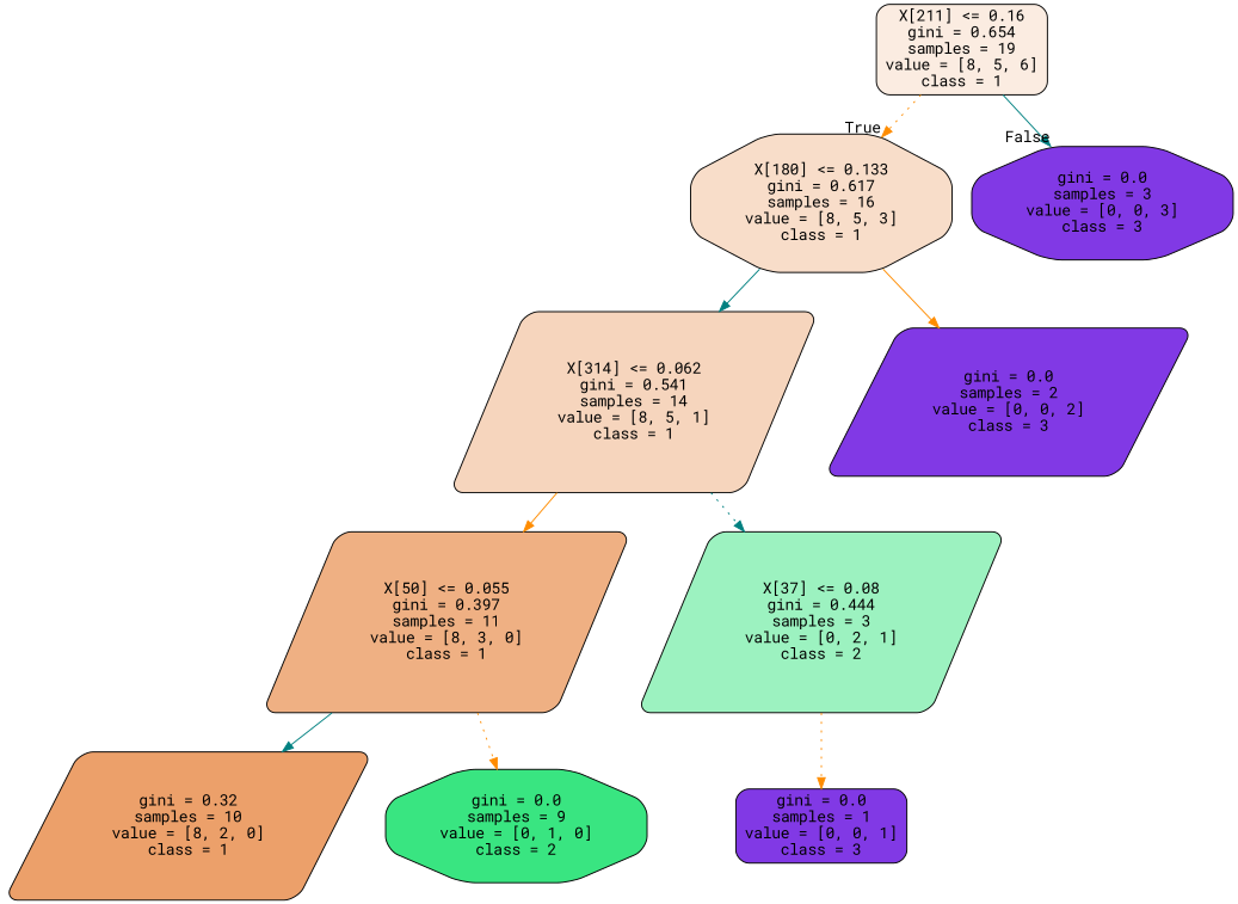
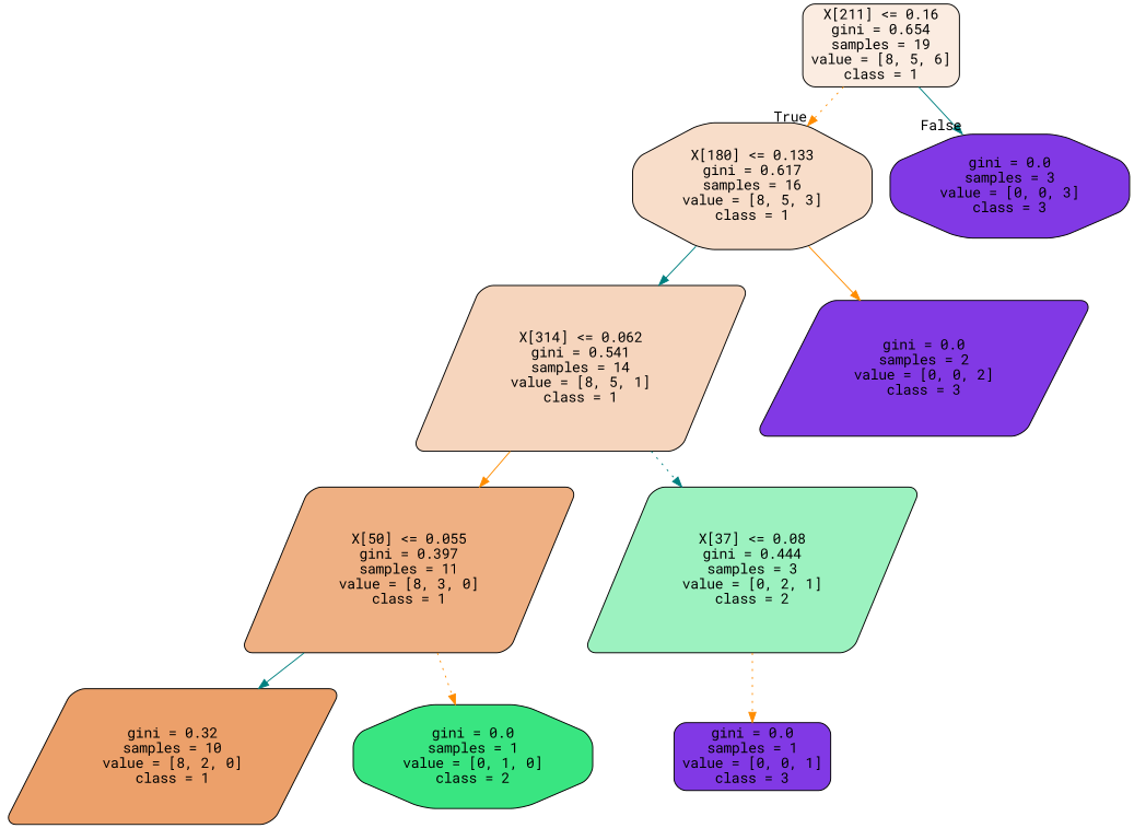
  digraph {
    fontname="Roboto Mono"
    node [color=black fillcolor="#8139e5" fontname="Roboto Mono" shape=parallelogram style="filled, rounded"]
    edge [color=darkorange fontname="Roboto Mono" style=solid]
    n1 [fillcolor="#fbece1" label="X[211] <= 0.16\ngini = 0.654\nsamples = 19\nvalue = [8, 5, 6]\nclass = 1" shape=box]
    n2 [fillcolor="#f8ddc9" label="X[180] <= 0.133\ngini = 0.617\nsamples = 16\nvalue = [8, 5, 3]\nclass = 1" shape=octagon]
    n3 [label="gini = 0.0\nsamples = 3\nvalue = [0, 0, 3]\nclass = 3" shape=octagon]
    n4 [fillcolor="#f6d5bd" label="X[314] <= 0.062\ngini = 0.541\nsamples = 14\nvalue = [8, 5, 1]\nclass = 1"]
    n5 [label="gini = 0.0\nsamples = 2\nvalue = [0, 0, 2]\nclass = 3"]
    n6 [fillcolor="#efb083" label="X[50] <= 0.055\ngini = 0.397\nsamples = 11\nvalue = [8, 3, 0]\nclass = 1"]
    n7 [fillcolor="#9cf2c0" label="X[37] <= 0.08\ngini = 0.444\nsamples = 3\nvalue = [0, 2, 1]\nclass = 2"]
    n8 [fillcolor="#eca06a" label="gini = 0.32\nsamples = 10\nvalue = [8, 2, 0]\nclass = 1"]
-   n9 [fillcolor="#39e581" label="gini = 0.0\nsamples = 9\nvalue = [0, 1, 0]\nclass = 2" shape=octagon]
+   n9 [fillcolor="#39e581" label="gini = 0.0\nsamples = 1\nvalue = [0, 1, 0]\nclass = 2" shape=octagon]
    n10 [label="gini = 0.0\nsamples = 1\nvalue = [0, 0, 1]\nclass = 3" shape=box]
    n1 -> n2 [headlabel=True labelangle=45 labeldistance=2.5 style=dotted]
    n1 -> n3 [color=teal headlabel=False labelangle=-45 labeldistance=2.5]
    n2 -> n4 [color=teal]
    n2 -> n5
    n4 -> n6
    n4 -> n7 [color=teal style=dotted]
    n6 -> n8 [color=teal]
    n6 -> n9 [style=dotted]
    n7 -> n10 [style=dotted]
  }
